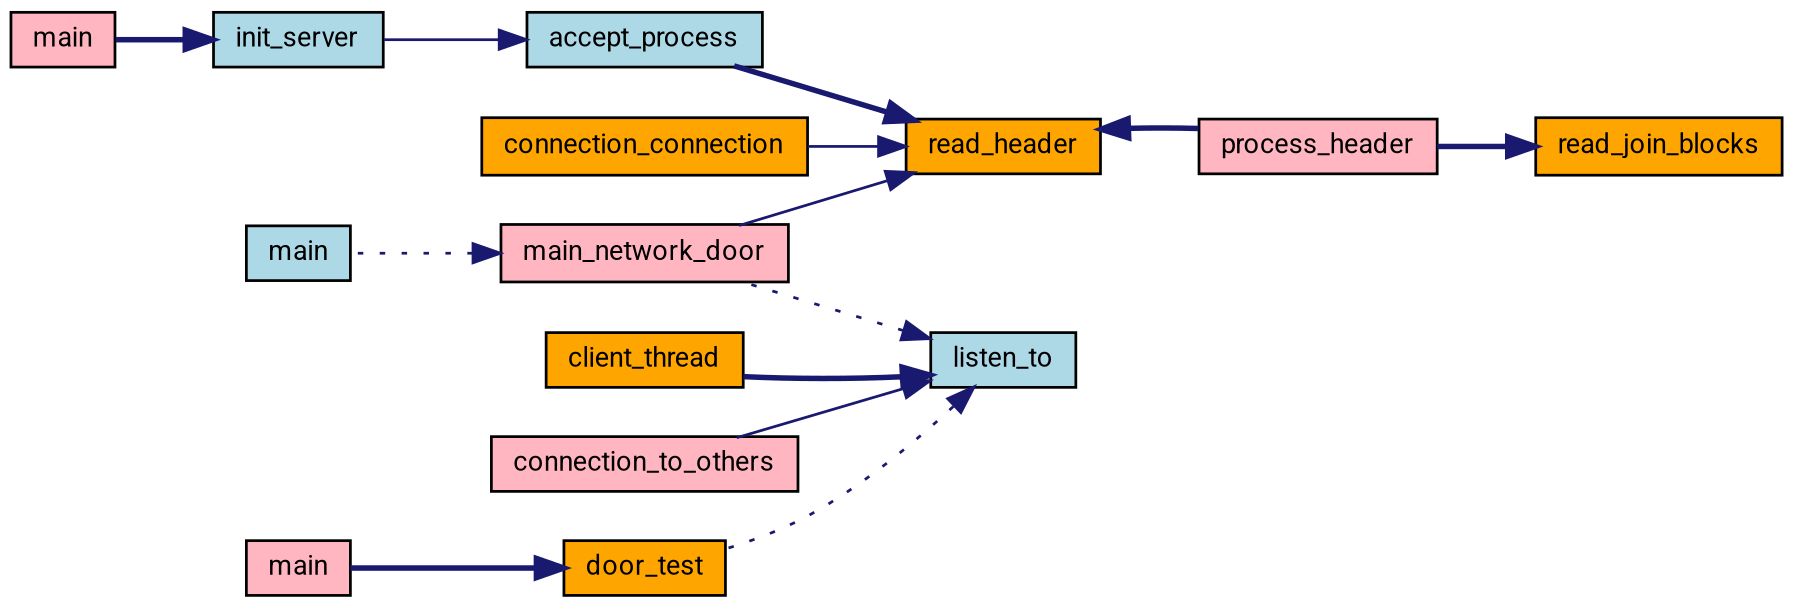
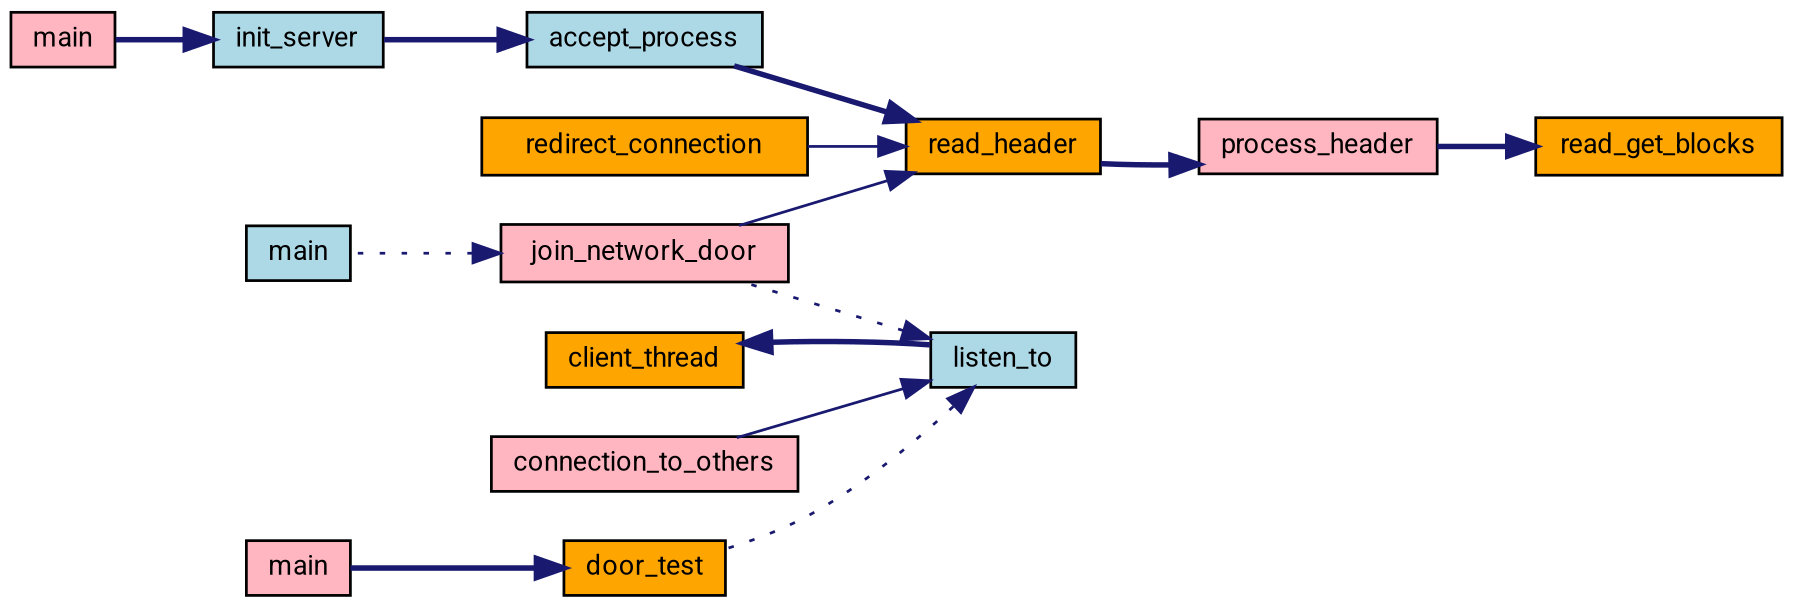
  digraph {
    fontname=Roboto
    rankdir=RL
    node [color=black fillcolor=orange fontname=Roboto fontsize=10 shape=record style=filled]
    edge [color=midnightblue dir=back fontname=Roboto fontsize=10 labelfontname=Helvetica labelfontsize=10 style=bold]
-   n1 [fontcolor=black height=0.2 label=read_join_blocks width=0.4]
+   n1 [fontcolor=black height=0.2 label=read_get_blocks width=0.4]
    n2 [fillcolor=lightpink height=0.2 label=process_header width=0.4]
    n3 [height=0.2 label=read_header width=0.4]
    n4 [fillcolor=lightblue height=0.2 label=accept_process width=0.4]
-   n5 [fillcolor=lightpink height=0.2 label=main_network_door width=0.4]
-   n6 [height=0.2 label=connection_connection width=0.4]
+   n5 [fillcolor=lightpink height=0.2 label=join_network_door width=0.4]
+   n6 [height=0.2 label=redirect_connection width=0.4]
    n7 [fillcolor=lightblue height=0.2 label=init_server width=0.4]
    n8 [height=0.2 label=client_thread width=0.4]
    n9 [fillcolor=lightblue height=0.2 label=listen_to width=0.4]
    n10 [fillcolor=lightblue height=0.2 label=main width=0.4]
    n11 [fillcolor=lightpink height=0.2 label=main width=0.4]
    n12 [fillcolor=lightpink height=0.2 label=connection_to_others width=0.4]
    n13 [height=0.2 label=door_test width=0.4]
    n14 [fillcolor=lightpink height=0.2 label=main width=0.4]
    n1 -> n2
-   n3 -> n2
+   n2 -> n3
    n3 -> n4
    n3 -> n5 [style=solid]
    n3 -> n6 [style=solid]
-   n4 -> n7 [style=solid]
+   n4 -> n7
    n5 -> n10 [style=dotted]
    n7 -> n11
-   n9 -> n8
+   n8 -> n9
    n9 -> n5 [style=dotted]
    n9 -> n12 [style=solid]
    n9 -> n13 [style=dotted]
    n13 -> n14
  }
